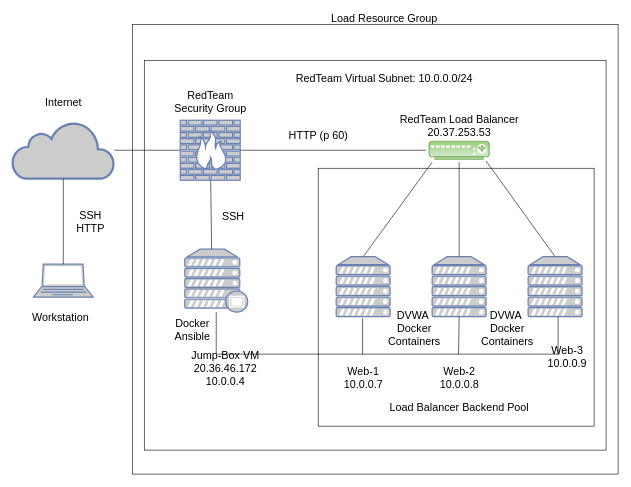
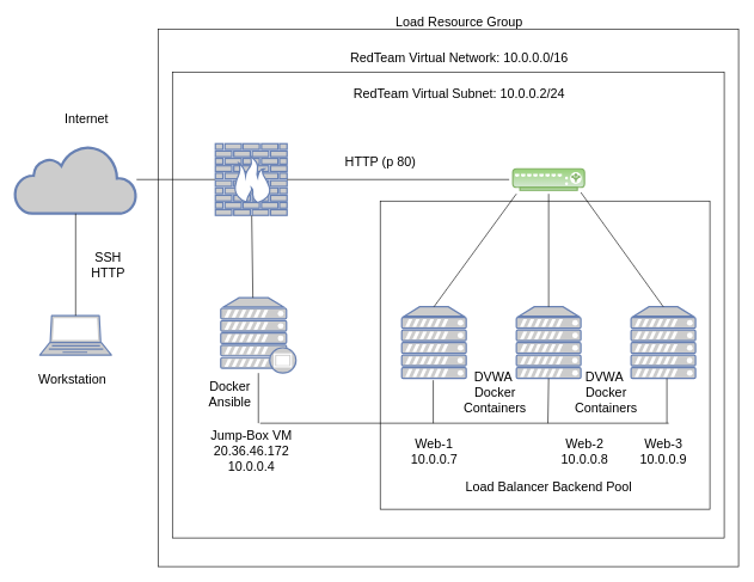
  <mxCell id="0" />
  <mxCell id="1" parent="0" />
  <mxCell id="2" value="" style="whiteSpace=wrap;html=1;fillColor=none;" parent="1" vertex="1"><mxGeometry x="220" y="40" width="810" height="750" as="geometry" /></mxCell>
  <mxCell id="3" value="" style="whiteSpace=wrap;html=1;fillColor=none;" parent="1" vertex="1"><mxGeometry x="240" y="100" width="770" height="650" as="geometry" /></mxCell>
  <mxCell id="4" value="" style="whiteSpace=wrap;html=1;fillColor=none;" parent="1" vertex="1"><mxGeometry x="530" y="280" width="460" height="430" as="geometry" /></mxCell>
  <mxCell id="5" value="&lt;font style=&quot;font-size: 18px&quot;&gt;DVWA&amp;nbsp;&lt;br&gt;Docker&lt;br&gt;Containers&lt;br&gt;&lt;/font&gt;&lt;span style=&quot;color: rgba(0 , 0 , 0 , 0) ; font-family: monospace ; font-size: 0px&quot;&gt;ContainersxGraphModel%3E%3Croot%3E%3CmxCell%20id%3D%220%22%2F%3E%3CmxCell%20id%3D%221%22%20parent%3D%220%22%2F%3E%3CmxCell%20id%3D%222%22%20value%3D%22%26lt%3Bfont%20style%3D%26quot%3Bfont-size%3A%2018px%26quot%3B%26gt%3BSSH%26lt%3B%2Ffont%26gt%3B%22%20style%3D%22text%3Bhtml%3D1%3Bresizable%3D0%3Bautosize%3D1%3Balign%3Dcenter%3BverticalAlign%3Dmiddle%3Bpoints%3D%5B%5D%3BfillColor%3Dnone%3BstrokeColor%3Dnone%3Brounded%3D0%3B%22%20vertex%3D%221%22%20parent%3D%221%22%3E%3CmxGeometry%20x%3D%22382.5%22%20y%3D%22350%22%20width%3D%2250%22%20height%3D%2220%22%20as%3D%22geometry%22%2F%3E%3C%2FmxCell%3E%3C%2Froot%3E%3C%2FmxG&lt;/span&gt;" style="text;html=1;resizable=0;autosize=1;align=center;verticalAlign=middle;points=[];fillColor=none;strokeColor=none;rounded=0;" parent="1" vertex="1"><mxGeometry x="640" y="520" width="100" height="70" as="geometry" /></mxCell>
  <mxCell id="6" value="" style="endArrow=none;html=1;entryX=0;entryY=0.5;entryDx=0;entryDy=0;entryPerimeter=0;" parent="1" source="7" target="9" edge="1"><mxGeometry relative="1" as="geometry" /></mxCell>
  <mxCell id="7" value="" style="html=1;outlineConnect=0;fillColor=#CCCCCC;strokeColor=#6881B3;gradientColor=none;gradientDirection=north;strokeWidth=2;shape=mxgraph.networks.cloud;fontColor=#ffffff;" parent="1" vertex="1"><mxGeometry x="20" y="202.5" width="170" height="95" as="geometry" /></mxCell>
  <mxCell id="8" value="" style="fontColor=#0066CC;verticalAlign=top;verticalLabelPosition=bottom;labelPosition=center;align=center;html=1;outlineConnect=0;fillColor=#CCCCCC;strokeColor=#6881B3;gradientColor=none;gradientDirection=north;strokeWidth=2;shape=mxgraph.networks.proxy_server;" parent="1" vertex="1"><mxGeometry x="307.5" y="415" width="105" height="105" as="geometry" /></mxCell>
  <mxCell id="9" value="" style="fontColor=#0066CC;verticalAlign=top;verticalLabelPosition=bottom;labelPosition=center;align=center;html=1;outlineConnect=0;fillColor=#CCCCCC;strokeColor=#6881B3;gradientColor=none;gradientDirection=north;strokeWidth=2;shape=mxgraph.networks.firewall;" parent="1" vertex="1"><mxGeometry x="300" y="200" width="100" height="100" as="geometry" /></mxCell>
  <mxCell id="10" value="" style="verticalAlign=top;verticalLabelPosition=bottom;labelPosition=center;align=center;html=1;outlineConnect=0;fillColor=#d5e8d4;strokeColor=#82b366;gradientDirection=north;strokeWidth=2;shape=mxgraph.networks.load_balancer;gradientColor=#97d077;" parent="1" vertex="1"><mxGeometry x="715" y="235" width="100" height="30" as="geometry" /></mxCell>
  <mxCell id="11" value="" style="fontColor=#0066CC;verticalAlign=top;verticalLabelPosition=bottom;labelPosition=center;align=center;html=1;outlineConnect=0;fillColor=#CCCCCC;strokeColor=#6881B3;gradientColor=none;gradientDirection=north;strokeWidth=2;shape=mxgraph.networks.laptop;" parent="1" vertex="1"><mxGeometry x="55" y="440" width="100" height="55" as="geometry" /></mxCell>
  <mxCell id="12" value="" style="fontColor=#0066CC;verticalAlign=top;verticalLabelPosition=bottom;labelPosition=center;align=center;html=1;outlineConnect=0;fillColor=#CCCCCC;strokeColor=#6881B3;gradientColor=none;gradientDirection=north;strokeWidth=2;shape=mxgraph.networks.server;" parent="1" vertex="1"><mxGeometry x="560" y="427.5" width="90" height="100" as="geometry" /></mxCell>
  <mxCell id="13" value="" style="fontColor=#0066CC;verticalAlign=top;verticalLabelPosition=bottom;labelPosition=center;align=center;html=1;outlineConnect=0;fillColor=#CCCCCC;strokeColor=#6881B3;gradientColor=none;gradientDirection=north;strokeWidth=2;shape=mxgraph.networks.server;" parent="1" vertex="1"><mxGeometry x="720" y="427.5" width="90" height="100" as="geometry" /></mxCell>
  <mxCell id="14" value="" style="fontColor=#0066CC;verticalAlign=top;verticalLabelPosition=bottom;labelPosition=center;align=center;html=1;outlineConnect=0;fillColor=#CCCCCC;strokeColor=#6881B3;gradientColor=none;gradientDirection=north;strokeWidth=2;shape=mxgraph.networks.server;" parent="1" vertex="1"><mxGeometry x="880" y="427.5" width="90" height="100" as="geometry" /></mxCell>
  <mxCell id="15" value="" style="endArrow=none;html=1;entryX=0.5;entryY=1;entryDx=0;entryDy=0;entryPerimeter=0;" parent="1" target="7" edge="1"><mxGeometry width="50" height="50" relative="1" as="geometry"><mxPoint x="105" y="440" as="sourcePoint" /><mxPoint x="105" y="310" as="targetPoint" /></mxGeometry></mxCell>
  <mxCell id="16" value="" style="endArrow=none;html=1;" parent="1" edge="1"><mxGeometry width="50" height="50" relative="1" as="geometry"><mxPoint x="362.5" y="590" as="sourcePoint" /><mxPoint x="932.5" y="590" as="targetPoint" /></mxGeometry></mxCell>
  <mxCell id="17" value="" style="endArrow=none;html=1;" parent="1" edge="1"><mxGeometry width="50" height="50" relative="1" as="geometry"><mxPoint x="604" y="590" as="sourcePoint" /><mxPoint x="604" y="530" as="targetPoint" /></mxGeometry></mxCell>
  <mxCell id="18" value="" style="endArrow=none;html=1;" parent="1" edge="1"><mxGeometry width="50" height="50" relative="1" as="geometry"><mxPoint x="930" y="590" as="sourcePoint" /><mxPoint x="930" y="527.5" as="targetPoint" /></mxGeometry></mxCell>
  <mxCell id="19" value="" style="endArrow=none;html=1;exitX=0.5;exitY=0;exitDx=0;exitDy=0;exitPerimeter=0;" parent="1" source="12" edge="1"><mxGeometry width="50" height="50" relative="1" as="geometry"><mxPoint x="580" y="360" as="sourcePoint" /><mxPoint x="720" y="270" as="targetPoint" /></mxGeometry></mxCell>
  <mxCell id="20" value="" style="endArrow=none;html=1;exitX=0.5;exitY=0;exitDx=0;exitDy=0;exitPerimeter=0;" parent="1" source="13" edge="1"><mxGeometry width="50" height="50" relative="1" as="geometry"><mxPoint x="650" y="427.5" as="sourcePoint" /><mxPoint x="765" y="270" as="targetPoint" /></mxGeometry></mxCell>
  <mxCell id="21" value="" style="endArrow=none;html=1;exitX=0.5;exitY=0;exitDx=0;exitDy=0;exitPerimeter=0;" parent="1" source="14" edge="1"><mxGeometry width="50" height="50" relative="1" as="geometry"><mxPoint x="920" y="420" as="sourcePoint" /><mxPoint x="810" y="268" as="targetPoint" /></mxGeometry></mxCell>
  <mxCell id="22" value="" style="endArrow=none;html=1;exitX=1;exitY=0.5;exitDx=0;exitDy=0;exitPerimeter=0;" parent="1" source="9" edge="1"><mxGeometry width="50" height="50" relative="1" as="geometry"><mxPoint x="530" y="250" as="sourcePoint" /><mxPoint x="710" y="250" as="targetPoint" /></mxGeometry></mxCell>
  <mxCell id="23" value="&lt;font style=&quot;font-size: 18px&quot;&gt;Workstation&lt;/font&gt;" style="text;html=1;resizable=0;autosize=1;align=center;verticalAlign=middle;points=[];fillColor=none;strokeColor=none;rounded=0;" parent="1" vertex="1"><mxGeometry x="45" y="520" width="110" height="20" as="geometry" /></mxCell>
- <mxCell id="24" value="&lt;font style=&quot;font-size: 18px&quot;&gt;Internet&lt;/font&gt;" style="text;html=1;resizable=0;autosize=1;align=center;verticalAlign=middle;points=[];fillColor=none;strokeColor=none;rounded=0;" parent="1" vertex="1"><mxGeometry x="65" y="160" width="80" height="20" as="geometry" /></mxCell>
+ <mxCell id="24" value="&lt;font style=&quot;font-size: 18px&quot;&gt;Internet&lt;/font&gt;" style="text;html=1;resizable=0;autosize=1;align=center;verticalAlign=middle;points=[];fillColor=none;strokeColor=none;rounded=0;" parent="1" vertex="1"><mxGeometry x="80" y="155" width="80" height="20" as="geometry" /></mxCell>
  <mxCell id="25" value="&lt;font style=&quot;font-size: 18px&quot;&gt;SSH&lt;br&gt;HTTP&lt;br&gt;&lt;/font&gt;" style="text;html=1;resizable=0;autosize=1;align=center;verticalAlign=middle;points=[];fillColor=none;strokeColor=none;rounded=0;" parent="1" vertex="1"><mxGeometry x="120" y="350" width="60" height="40" as="geometry" /></mxCell>
  <mxCell id="26" value="&lt;font style=&quot;font-size: 18px&quot;&gt;Load Resource Group&lt;/font&gt;" style="text;html=1;resizable=0;autosize=1;align=center;verticalAlign=middle;points=[];fillColor=none;strokeColor=none;rounded=0;" parent="1" vertex="1"><mxGeometry x="525" y="20" width="230" height="20" as="geometry" /></mxCell>
- <mxCell id="28" value="&lt;font style=&quot;font-size: 18px&quot;&gt;RedTeam Virtual Subnet: 10.0.0.0/24&lt;/font&gt;" style="text;html=1;resizable=0;autosize=1;align=center;verticalAlign=middle;points=[];fillColor=none;strokeColor=none;rounded=0;" parent="1" vertex="1"><mxGeometry x="485" y="120" width="310" height="20" as="geometry" /></mxCell>
- <mxCell id="29" value="&lt;font style=&quot;font-size: 18px&quot;&gt;RedTeam&lt;br&gt;Security Group&lt;/font&gt;" style="text;html=1;resizable=0;autosize=1;align=center;verticalAlign=middle;points=[];fillColor=none;strokeColor=none;rounded=0;" parent="1" vertex="1"><mxGeometry x="280" y="150" width="140" height="40" as="geometry" /></mxCell>
- <mxCell id="30" value="&lt;font style=&quot;font-size: 18px&quot;&gt;HTTP (p 60)&lt;/font&gt;" style="text;html=1;resizable=0;autosize=1;align=center;verticalAlign=middle;points=[];fillColor=none;strokeColor=none;rounded=0;" parent="1" vertex="1"><mxGeometry x="475" y="215" width="110" height="20" as="geometry" /></mxCell>
- <mxCell id="31" value="&lt;font style=&quot;font-size: 18px&quot;&gt;RedTeam Load Balancer&lt;br&gt;20.37.253.53&lt;br&gt;&lt;/font&gt;" style="text;html=1;resizable=0;autosize=1;align=center;verticalAlign=middle;points=[];fillColor=none;strokeColor=none;rounded=0;" parent="1" vertex="1"><mxGeometry x="660" y="190" width="210" height="40" as="geometry" /></mxCell>
+ <mxCell id="27" value="&lt;font style=&quot;font-size: 18px&quot;&gt;RedTeam Virtual Network: 10.0.0.0/16&lt;/font&gt;" style="text;html=1;resizable=0;autosize=1;align=center;verticalAlign=middle;points=[];fillColor=none;strokeColor=none;rounded=0;" parent="1" vertex="1"><mxGeometry x="480" y="70" width="320" height="20" as="geometry" /></mxCell>
+ <mxCell id="28" value="&lt;font style=&quot;font-size: 18px&quot;&gt;RedTeam Virtual Subnet: 10.0.0.2/24&lt;/font&gt;" style="text;html=1;resizable=0;autosize=1;align=center;verticalAlign=middle;points=[];fillColor=none;strokeColor=none;rounded=0;" parent="1" vertex="1"><mxGeometry x="485" y="120" width="310" height="20" as="geometry" /></mxCell>
+ <mxCell id="30" value="&lt;font style=&quot;font-size: 18px&quot;&gt;HTTP (p 80)&lt;/font&gt;" style="text;html=1;resizable=0;autosize=1;align=center;verticalAlign=middle;points=[];fillColor=none;strokeColor=none;rounded=0;" parent="1" vertex="1"><mxGeometry x="475" y="215" width="110" height="20" as="geometry" /></mxCell>
  <mxCell id="32" value="" style="endArrow=none;html=1;" parent="1" target="8" edge="1"><mxGeometry width="50" height="50" relative="1" as="geometry"><mxPoint x="360" y="590" as="sourcePoint" /><mxPoint x="400" y="540" as="targetPoint" /></mxGeometry></mxCell>
  <mxCell id="33" value="" style="endArrow=none;html=1;exitX=0.427;exitY=0;exitDx=0;exitDy=0;exitPerimeter=0;" parent="1" source="8" target="9" edge="1"><mxGeometry width="50" height="50" relative="1" as="geometry"><mxPoint x="300" y="390" as="sourcePoint" /><mxPoint x="350" y="340" as="targetPoint" /></mxGeometry></mxCell>
- <mxCell id="34" value="&lt;font style=&quot;font-size: 18px&quot;&gt;SSH&lt;/font&gt;" style="text;html=1;resizable=0;autosize=1;align=center;verticalAlign=middle;points=[];fillColor=none;strokeColor=none;rounded=0;" parent="1" vertex="1"><mxGeometry x="362.5" y="350" width="50" height="20" as="geometry" /></mxCell>
- <mxCell id="35" value="&lt;font style=&quot;font-size: 18px&quot;&gt;Jump-Box VM&lt;br&gt;20.36.46.172&lt;br&gt;10.0.0.4&lt;br&gt;&lt;/font&gt;" style="text;html=1;resizable=0;autosize=1;align=center;verticalAlign=middle;points=[];fillColor=none;strokeColor=none;rounded=0;" parent="1" vertex="1"><mxGeometry x="310" y="590" width="130" height="50" as="geometry" /></mxCell>
+ <mxCell id="35" value="&lt;font style=&quot;font-size: 18px&quot;&gt;Jump-Box VM&lt;br&gt;20.36.46.172&lt;br&gt;10.0.0.4&lt;br&gt;&lt;/font&gt;" style="text;html=1;resizable=0;autosize=1;align=center;verticalAlign=middle;points=[];fillColor=none;strokeColor=none;rounded=0;" parent="1" vertex="1"><mxGeometry x="285" y="605" width="130" height="50" as="geometry" /></mxCell>
  <mxCell id="36" value="&lt;font style=&quot;font-size: 18px&quot;&gt;Load Balancer Backend Pool&lt;br&gt;&lt;/font&gt;" style="text;html=1;resizable=0;autosize=1;align=center;verticalAlign=middle;points=[];fillColor=none;strokeColor=none;rounded=0;" parent="1" vertex="1"><mxGeometry x="640" y="670" width="250" height="20" as="geometry" /></mxCell>
  <mxCell id="37" value="&lt;font style=&quot;font-size: 18px&quot;&gt;Web-1&lt;br&gt;10.0.0.7&lt;br&gt;&lt;/font&gt;" style="text;html=1;resizable=0;autosize=1;align=center;verticalAlign=middle;points=[];fillColor=none;strokeColor=none;rounded=0;" parent="1" vertex="1"><mxGeometry x="565" y="610" width="80" height="40" as="geometry" /></mxCell>
- <mxCell id="38" value="&lt;font style=&quot;font-size: 18px&quot;&gt;Web-2&lt;br&gt;10.0.0.8&lt;br&gt;&lt;/font&gt;" style="text;html=1;resizable=0;autosize=1;align=center;verticalAlign=middle;points=[];fillColor=none;strokeColor=none;rounded=0;" parent="1" vertex="1"><mxGeometry x="725" y="610" width="80" height="40" as="geometry" /></mxCell>
- <mxCell id="39" value="&lt;font style=&quot;font-size: 18px&quot;&gt;Web-3&lt;br&gt;10.0.0.9&lt;br&gt;&lt;/font&gt;" style="text;html=1;resizable=0;autosize=1;align=center;verticalAlign=middle;points=[];fillColor=none;strokeColor=none;rounded=0;" parent="1" vertex="1"><mxGeometry x="905" y="575" width="80" height="40" as="geometry" /></mxCell>
+ <mxCell id="38" value="&lt;font style=&quot;font-size: 18px&quot;&gt;Web-2&lt;br&gt;10.0.0.8&lt;br&gt;&lt;/font&gt;" style="text;html=1;resizable=0;autosize=1;align=center;verticalAlign=middle;points=[];fillColor=none;strokeColor=none;rounded=0;" parent="1" vertex="1"><mxGeometry x="775" y="610" width="80" height="40" as="geometry" /></mxCell>
+ <mxCell id="39" value="&lt;font style=&quot;font-size: 18px&quot;&gt;Web-3&lt;br&gt;10.0.0.9&lt;br&gt;&lt;/font&gt;" style="text;html=1;resizable=0;autosize=1;align=center;verticalAlign=middle;points=[];fillColor=none;strokeColor=none;rounded=0;" parent="1" vertex="1"><mxGeometry x="885" y="610" width="80" height="40" as="geometry" /></mxCell>
  <mxCell id="40" value="" style="endArrow=none;html=1;entryX=0.5;entryY=1;entryDx=0;entryDy=0;entryPerimeter=0;" parent="1" target="13" edge="1"><mxGeometry width="50" height="50" relative="1" as="geometry"><mxPoint x="764" y="590" as="sourcePoint" /><mxPoint x="770" y="530" as="targetPoint" /></mxGeometry></mxCell>
  <mxCell id="41" value="&lt;font style=&quot;font-size: 18px&quot;&gt;Docker&lt;br&gt;Ansible&lt;br&gt;&lt;/font&gt;" style="text;html=1;resizable=0;autosize=1;align=center;verticalAlign=middle;points=[];fillColor=none;strokeColor=none;rounded=0;" parent="1" vertex="1"><mxGeometry x="285" y="530" width="70" height="40" as="geometry" /></mxCell>
  <mxCell id="42" value="&lt;font style=&quot;font-size: 18px&quot;&gt;DVWA&amp;nbsp;&lt;br&gt;Docker&lt;br&gt;Containers&lt;br&gt;&lt;/font&gt;&lt;span style=&quot;color: rgba(0 , 0 , 0 , 0) ; font-family: monospace ; font-size: 0px&quot;&gt;ContainersxGraphModel%3E%3Croot%3E%3CmxCell%20id%3D%220%22%2F%3E%3CmxCell%20id%3D%221%22%20parent%3D%220%22%2F%3E%3CmxCell%20id%3D%222%22%20value%3D%22%26lt%3Bfont%20style%3D%26quot%3Bfont-size%3A%2018px%26quot%3B%26gt%3BSSH%26lt%3B%2Ffont%26gt%3B%22%20style%3D%22text%3Bhtml%3D1%3Bresizable%3D0%3Bautosize%3D1%3Balign%3Dcenter%3BverticalAlign%3Dmiddle%3Bpoints%3D%5B%5D%3BfillColor%3Dnone%3BstrokeColor%3Dnone%3Brounded%3D0%3B%22%20vertex%3D%221%22%20parent%3D%221%22%3E%3CmxGeometry%20x%3D%22382.5%22%20y%3D%22350%22%20width%3D%2250%22%20height%3D%2220%22%20as%3D%22geometry%22%2F%3E%3C%2FmxCell%3E%3C%2Froot%3E%3C%2FmxG&lt;/span&gt;" style="text;html=1;resizable=0;autosize=1;align=center;verticalAlign=middle;points=[];fillColor=none;strokeColor=none;rounded=0;" parent="1" vertex="1"><mxGeometry x="795" y="520" width="100" height="70" as="geometry" /></mxCell>
